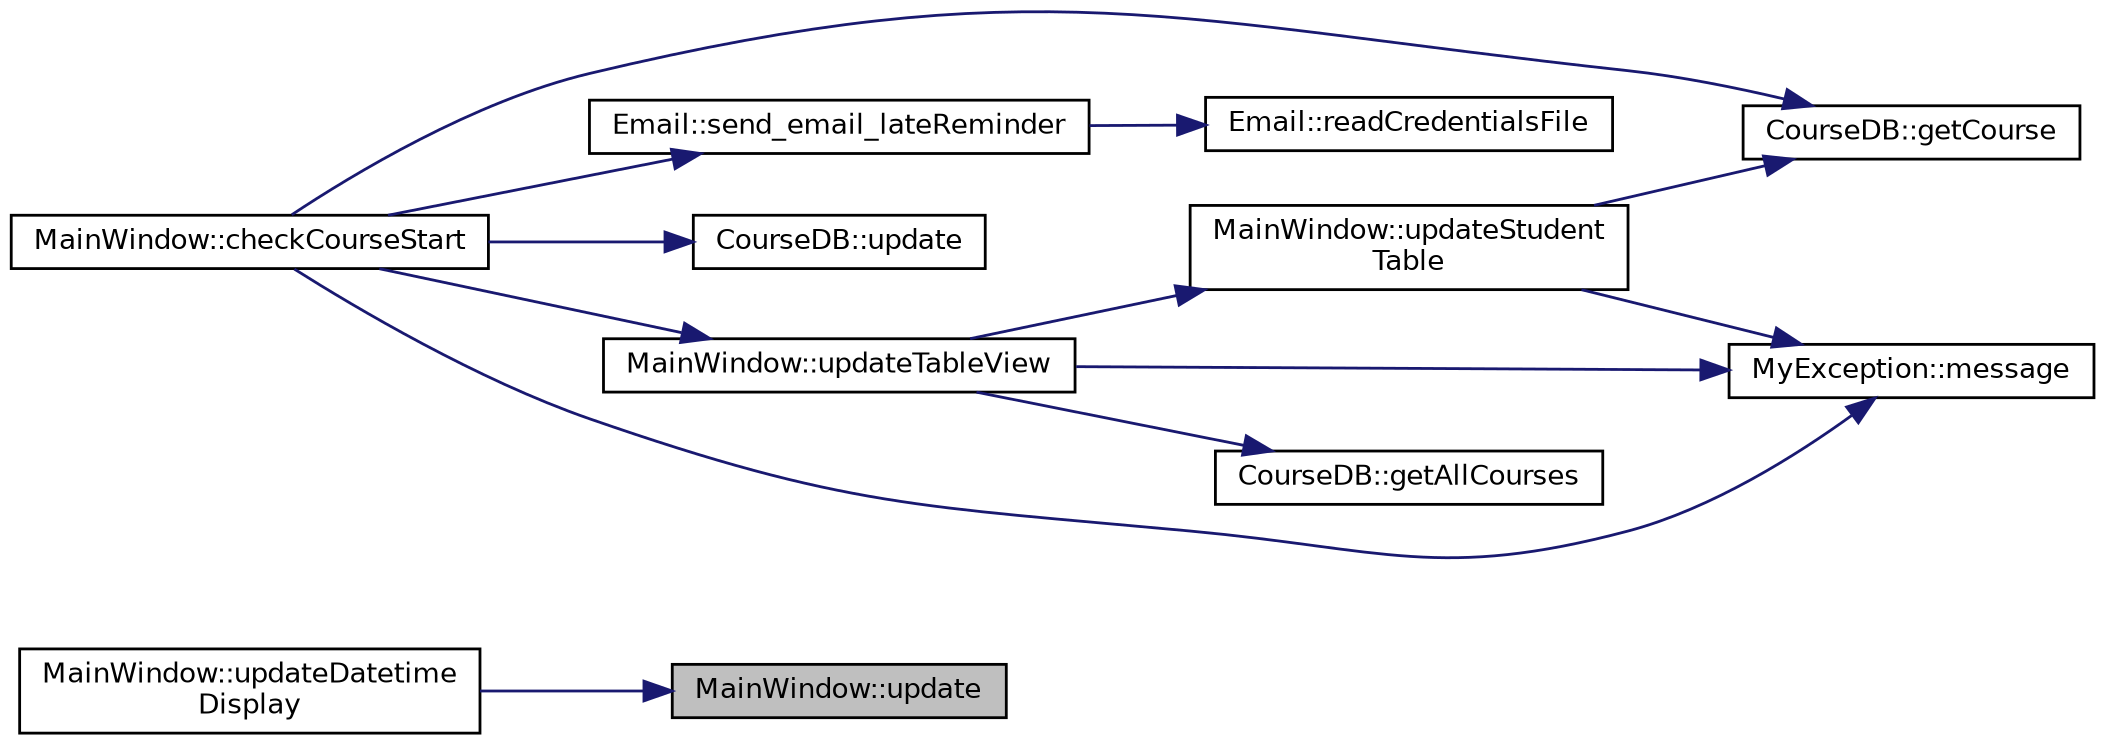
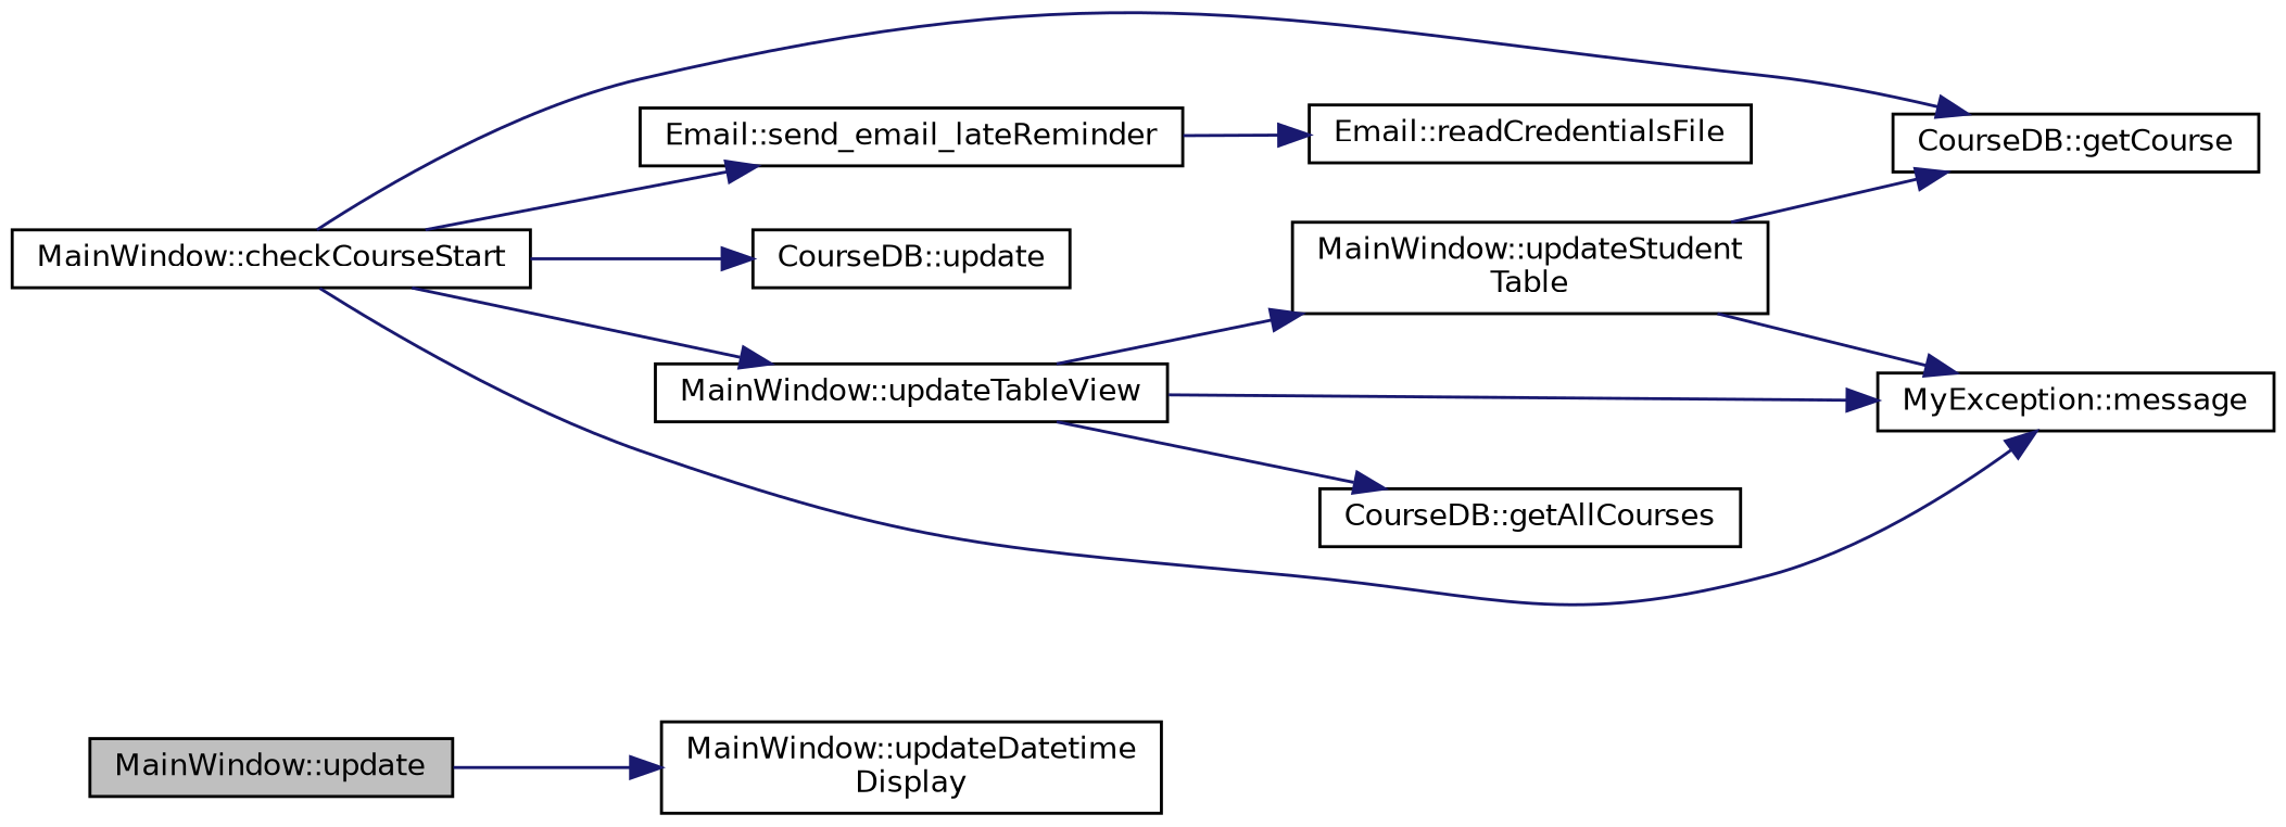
  digraph {
    rankdir=LR
    node [color=black fillcolor=white fontname=Helvetica fontsize=10 shape=record style=filled]
    edge [color=midnightblue fontname=Helvetica fontsize=10 labelfontname=Helvetica labelfontsize=10 style=solid]
    n1 [fillcolor=grey75 fontcolor=black height=0.2 label="MainWindow::update" width=0.4]
    n2 [height=0.2 label="MainWindow::updateDatetime\lDisplay" width=0.4]
    n3 [height=0.2 label="MainWindow::checkCourseStart" width=0.4]
    n4 [height=0.2 label="CourseDB::getCourse" width=0.4]
    n5 [height=0.2 label="Email::send_email_lateReminder" width=0.4]
    n6 [height=0.2 label="CourseDB::update" width=0.4]
    n7 [height=0.2 label="MyException::message" width=0.4]
    n8 [height=0.2 label="MainWindow::updateTableView" width=0.4]
    n9 [height=0.2 label="Email::readCredentialsFile" width=0.4]
    n10 [height=0.2 label="CourseDB::getAllCourses" width=0.4]
    n11 [height=0.2 label="MainWindow::updateStudent\lTable" width=0.4]
-   n2 -> n1
+   n1 -> n2
    n3 -> n4
    n3 -> n5
    n3 -> n6
    n3 -> n7
    n3 -> n8
    n5 -> n9
    n8 -> n7
    n8 -> n10
    n8 -> n11
    n11 -> n4
    n11 -> n7
  }
